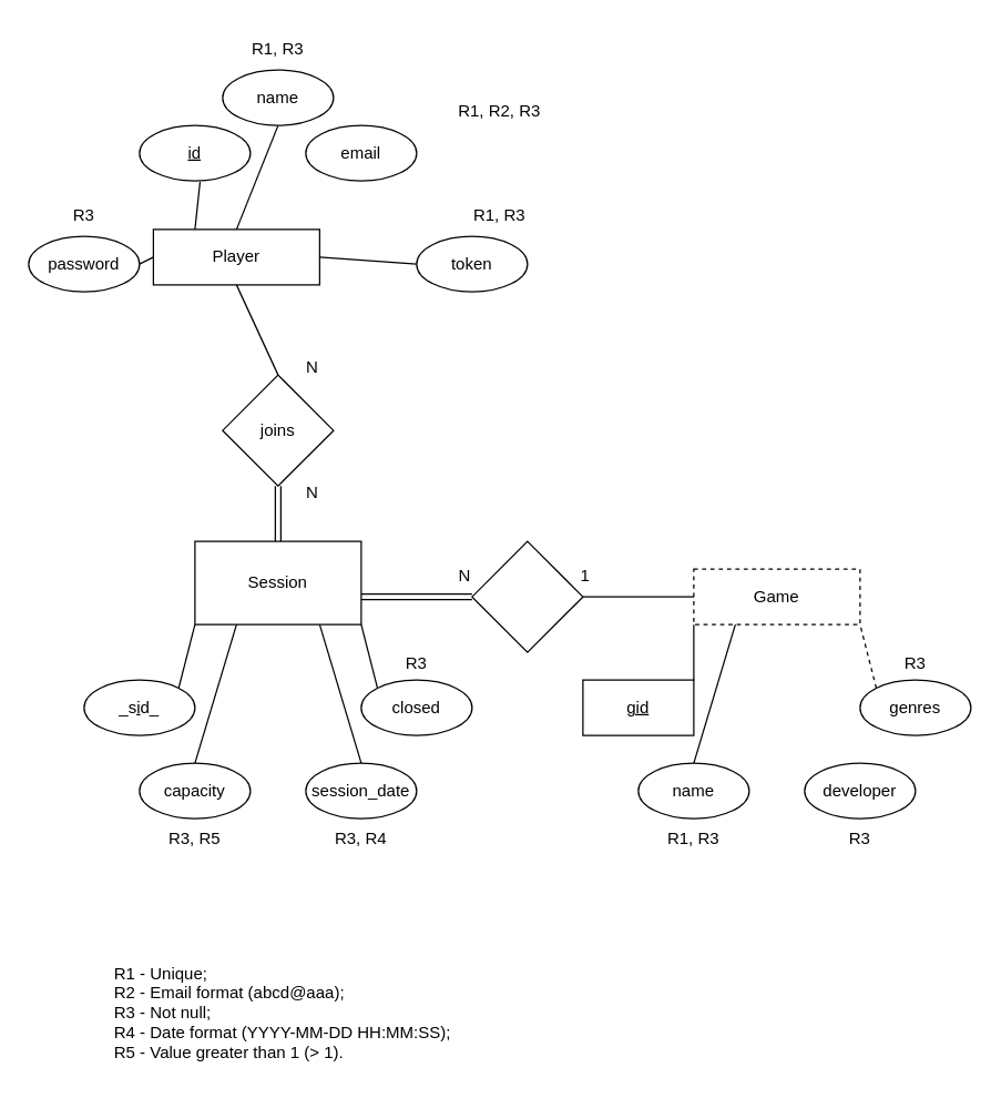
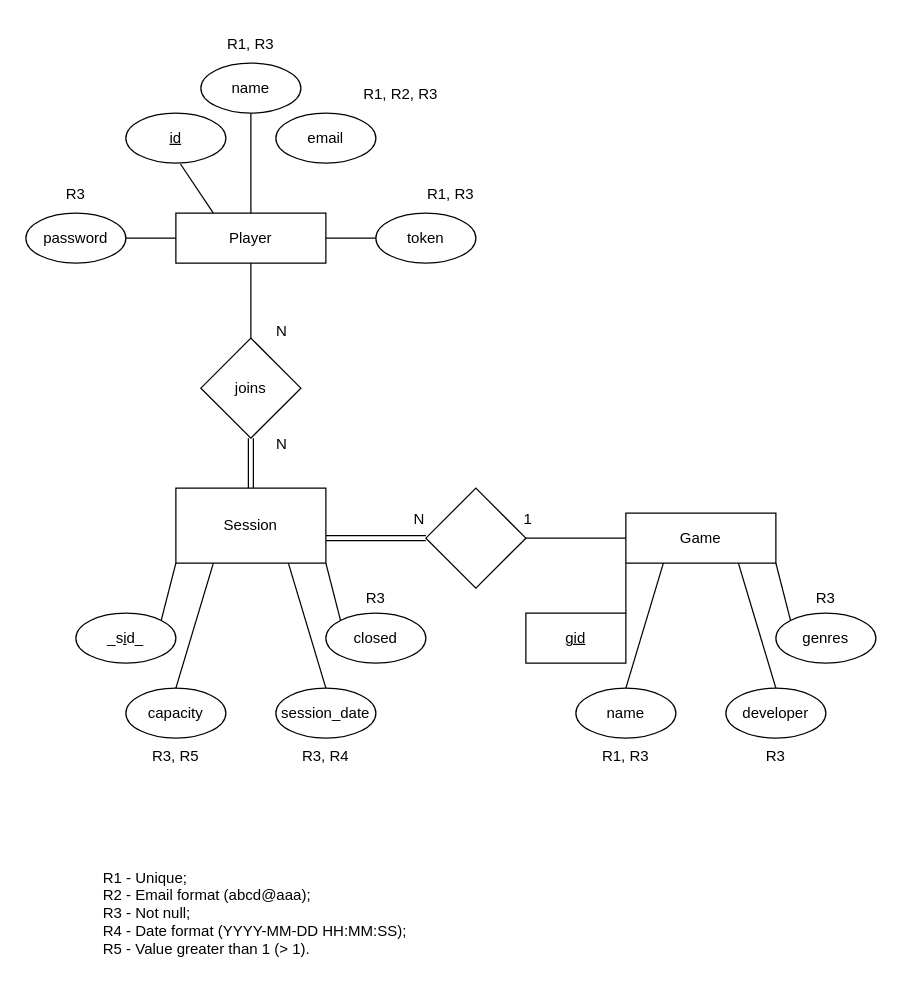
  <mxCell id="0" />
  <mxCell id="1" parent="0" />
- <mxCell id="2" value="Player" style="rounded=0;whiteSpace=wrap;html=1;" parent="1" vertex="1"><mxGeometry x="110" y="165" width="120" height="40" as="geometry" /></mxCell>
+ <mxCell id="2" value="Player" style="rounded=0;whiteSpace=wrap;html=1;" parent="1" vertex="1"><mxGeometry x="140" y="170" width="120" height="40" as="geometry" /></mxCell>
  <mxCell id="3" value="name" style="ellipse;whiteSpace=wrap;html=1;fontStyle=0" parent="1" vertex="1"><mxGeometry x="160" y="50" width="80" height="40" as="geometry" /></mxCell>
  <mxCell id="4" value="" style="endArrow=none;html=1;rounded=0;exitX=0.5;exitY=1;exitDx=0;exitDy=0;entryX=0.5;entryY=0;entryDx=0;entryDy=0;" parent="1" source="3" target="2" edge="1"><mxGeometry width="50" height="50" relative="1" as="geometry"><mxPoint x="400" y="490" as="sourcePoint" /><mxPoint x="450" y="440" as="targetPoint" /></mxGeometry></mxCell>
  <mxCell id="5" value="email" style="ellipse;whiteSpace=wrap;html=1;fontStyle=0" parent="1" vertex="1"><mxGeometry x="220" y="90" width="80" height="40" as="geometry" /></mxCell>
  <mxCell id="6" value="id" style="ellipse;whiteSpace=wrap;html=1;fontStyle=4" parent="1" vertex="1"><mxGeometry x="100" y="90" width="80" height="40" as="geometry" /></mxCell>
  <mxCell id="7" value="token" style="ellipse;whiteSpace=wrap;html=1;fontStyle=0" parent="1" vertex="1"><mxGeometry x="300" y="170" width="80" height="40" as="geometry" /></mxCell>
  <mxCell id="8" value="" style="endArrow=none;html=1;rounded=0;exitX=0.546;exitY=1.017;exitDx=0;exitDy=0;entryX=0.25;entryY=0;entryDx=0;entryDy=0;exitPerimeter=0;" parent="1" source="6" target="2" edge="1"><mxGeometry width="50" height="50" relative="1" as="geometry"><mxPoint x="230" y="440" as="sourcePoint" /><mxPoint x="280" y="390" as="targetPoint" /></mxGeometry></mxCell>
  <mxCell id="9" value="" style="endArrow=none;html=1;rounded=0;entryX=0;entryY=0.5;entryDx=0;entryDy=0;exitX=1;exitY=0.5;exitDx=0;exitDy=0;" parent="1" source="2" target="7" edge="1"><mxGeometry width="50" height="50" relative="1" as="geometry"><mxPoint x="280" y="430" as="sourcePoint" /><mxPoint x="330" y="380" as="targetPoint" /></mxGeometry></mxCell>
- <mxCell id="10" value="Game" style="rounded=0;whiteSpace=wrap;html=1;dashed=1;" parent="1" vertex="1"><mxGeometry x="500" y="410" width="120" height="40" as="geometry" /></mxCell>
+ <mxCell id="10" value="Game" style="rounded=0;whiteSpace=wrap;html=1;" parent="1" vertex="1"><mxGeometry x="500" y="410" width="120" height="40" as="geometry" /></mxCell>
  <mxCell id="11" value="gid" style="whiteSpace=wrap;html=1;fontStyle=4;rounded=0;" parent="1" vertex="1"><mxGeometry x="420" y="490" width="80" height="40" as="geometry" /></mxCell>
  <mxCell id="12" value="name" style="ellipse;whiteSpace=wrap;html=1;fontStyle=0" parent="1" vertex="1"><mxGeometry x="460" y="550" width="80" height="40" as="geometry" /></mxCell>
  <mxCell id="13" value="developer" style="ellipse;whiteSpace=wrap;html=1;fontStyle=0" parent="1" vertex="1"><mxGeometry x="580" y="550" width="80" height="40" as="geometry" /></mxCell>
  <mxCell id="14" value="genres" style="ellipse;whiteSpace=wrap;html=1;fontStyle=0" parent="1" vertex="1"><mxGeometry x="620" y="490" width="80" height="40" as="geometry" /></mxCell>
  <mxCell id="15" value="" style="endArrow=none;html=1;rounded=0;entryX=0;entryY=1;entryDx=0;entryDy=0;exitX=1;exitY=0;exitDx=0;exitDy=0;" parent="1" source="11" target="10" edge="1"><mxGeometry width="50" height="50" relative="1" as="geometry"><mxPoint x="300" y="590" as="sourcePoint" /><mxPoint x="350" y="540" as="targetPoint" /></mxGeometry></mxCell>
  <mxCell id="16" value="" style="endArrow=none;html=1;rounded=0;exitX=0.5;exitY=0;exitDx=0;exitDy=0;entryX=0.25;entryY=1;entryDx=0;entryDy=0;" parent="1" source="12" target="10" edge="1"><mxGeometry width="50" height="50" relative="1" as="geometry"><mxPoint x="580" y="550" as="sourcePoint" /><mxPoint x="520" y="460" as="targetPoint" /></mxGeometry></mxCell>
- <mxCell id="18" value="" style="endArrow=none;html=1;rounded=0;entryX=1;entryY=1;entryDx=0;entryDy=0;exitX=0;exitY=0;exitDx=0;exitDy=0;dashed=1;" parent="1" source="14" target="10" edge="1"><mxGeometry width="50" height="50" relative="1" as="geometry"><mxPoint x="490" y="670" as="sourcePoint" /><mxPoint x="540" y="620" as="targetPoint" /></mxGeometry></mxCell>
+ <mxCell id="17" value="" style="endArrow=none;html=1;rounded=0;entryX=0.75;entryY=1;entryDx=0;entryDy=0;exitX=0.5;exitY=0;exitDx=0;exitDy=0;" parent="1" source="13" target="10" edge="1"><mxGeometry width="50" height="50" relative="1" as="geometry"><mxPoint x="490" y="640" as="sourcePoint" /><mxPoint x="540" y="590" as="targetPoint" /></mxGeometry></mxCell>
+ <mxCell id="18" value="" style="endArrow=none;html=1;rounded=0;entryX=1;entryY=1;entryDx=0;entryDy=0;exitX=0;exitY=0;exitDx=0;exitDy=0;" parent="1" source="14" target="10" edge="1"><mxGeometry width="50" height="50" relative="1" as="geometry"><mxPoint x="490" y="670" as="sourcePoint" /><mxPoint x="540" y="620" as="targetPoint" /></mxGeometry></mxCell>
  <mxCell id="19" value="capacity" style="ellipse;whiteSpace=wrap;html=1;fontStyle=0" parent="1" vertex="1"><mxGeometry x="100" y="550" width="80" height="40" as="geometry" /></mxCell>
  <mxCell id="20" value="session_date" style="ellipse;whiteSpace=wrap;html=1;fontStyle=0" parent="1" vertex="1"><mxGeometry x="220" y="550" width="80" height="40" as="geometry" /></mxCell>
  <mxCell id="21" value="" style="endArrow=none;html=1;rounded=0;entryX=0.25;entryY=1;entryDx=0;entryDy=0;exitX=0.5;exitY=0;exitDx=0;exitDy=0;" parent="1" source="19" edge="1"><mxGeometry width="50" height="50" relative="1" as="geometry"><mxPoint x="217" y="567.5" as="sourcePoint" /><mxPoint x="170" y="450" as="targetPoint" /></mxGeometry></mxCell>
  <mxCell id="22" value="" style="endArrow=none;html=1;rounded=0;entryX=0.75;entryY=1;entryDx=0;entryDy=0;exitX=0.5;exitY=0;exitDx=0;exitDy=0;" parent="1" source="20" edge="1"><mxGeometry width="50" height="50" relative="1" as="geometry"><mxPoint x="217" y="557.5" as="sourcePoint" /><mxPoint x="230" y="450" as="targetPoint" /></mxGeometry></mxCell>
  <mxCell id="23" value="" style="endArrow=none;html=1;rounded=0;entryX=0;entryY=0.5;entryDx=0;entryDy=0;exitX=1;exitY=0.5;exitDx=0;exitDy=0;" parent="1" source="34" target="10" edge="1"><mxGeometry width="50" height="50" relative="1" as="geometry"><mxPoint x="410" y="450" as="sourcePoint" /><mxPoint x="480" y="440" as="targetPoint" /></mxGeometry></mxCell>
  <mxCell id="24" value="" style="endArrow=none;html=1;rounded=0;entryX=0.5;entryY=1;entryDx=0;entryDy=0;exitX=0.5;exitY=0;exitDx=0;exitDy=0;" parent="1" source="33" target="2" edge="1"><mxGeometry width="50" height="50" relative="1" as="geometry"><mxPoint x="190" y="275" as="sourcePoint" /><mxPoint x="220" y="175" as="targetPoint" /></mxGeometry></mxCell>
  <mxCell id="25" value="N" style="text;html=1;align=center;verticalAlign=middle;whiteSpace=wrap;rounded=0;" parent="1" vertex="1"><mxGeometry x="210" y="340" width="30" height="30" as="geometry" /></mxCell>
  <mxCell id="26" value="N" style="text;html=1;align=center;verticalAlign=middle;whiteSpace=wrap;rounded=0;" parent="1" vertex="1"><mxGeometry x="210" y="250" width="30" height="30" as="geometry" /></mxCell>
  <mxCell id="27" value="N" style="text;html=1;align=center;verticalAlign=middle;whiteSpace=wrap;rounded=0;" parent="1" vertex="1"><mxGeometry x="320" y="400" width="30" height="30" as="geometry" /></mxCell>
  <mxCell id="28" value="1" style="text;html=1;align=center;verticalAlign=middle;whiteSpace=wrap;rounded=0;" parent="1" vertex="1"><mxGeometry x="407" y="400" width="30" height="30" as="geometry" /></mxCell>
  <mxCell id="29" value="password" style="ellipse;whiteSpace=wrap;html=1;fontStyle=0" parent="1" vertex="1"><mxGeometry x="20" y="170" width="80" height="40" as="geometry" /></mxCell>
  <mxCell id="30" value="" style="endArrow=none;html=1;rounded=0;entryX=0;entryY=0.5;entryDx=0;entryDy=0;exitX=1;exitY=0.5;exitDx=0;exitDy=0;" parent="1" source="29" target="2" edge="1"><mxGeometry width="50" height="50" relative="1" as="geometry"><mxPoint x="80" y="360" as="sourcePoint" /><mxPoint x="130" y="310" as="targetPoint" /></mxGeometry></mxCell>
  <mxCell id="31" value="closed" style="ellipse;whiteSpace=wrap;html=1;fontStyle=0" parent="1" vertex="1"><mxGeometry x="260" y="490" width="80" height="40" as="geometry" /></mxCell>
  <mxCell id="32" value="" style="shape=link;html=1;rounded=0;entryX=0.5;entryY=1;entryDx=0;entryDy=0;exitX=0.5;exitY=0;exitDx=0;exitDy=0;" parent="1" target="33" edge="1"><mxGeometry width="100" relative="1" as="geometry"><mxPoint x="200" y="410" as="sourcePoint" /><mxPoint x="190" y="335" as="targetPoint" /></mxGeometry></mxCell>
  <mxCell id="33" value="joins" style="rhombus;whiteSpace=wrap;html=1;" parent="1" vertex="1"><mxGeometry x="160" y="270" width="80" height="80" as="geometry" /></mxCell>
  <mxCell id="34" value="" style="rhombus;whiteSpace=wrap;html=1;" parent="1" vertex="1"><mxGeometry x="340" y="390" width="80" height="80" as="geometry" /></mxCell>
  <mxCell id="35" value="" style="shape=link;html=1;rounded=0;entryX=0;entryY=0.5;entryDx=0;entryDy=0;exitX=1;exitY=0.5;exitDx=0;exitDy=0;" parent="1" target="34" edge="1"><mxGeometry width="100" relative="1" as="geometry"><mxPoint x="260" y="430" as="sourcePoint" /><mxPoint x="347" y="447.5" as="targetPoint" /></mxGeometry></mxCell>
  <mxCell id="36" value="" style="endArrow=none;html=1;rounded=0;entryX=0;entryY=1;entryDx=0;entryDy=0;exitX=1;exitY=0;exitDx=0;exitDy=0;" parent="1" source="38" edge="1"><mxGeometry width="50" height="50" relative="1" as="geometry"><mxPoint x="90" y="440" as="sourcePoint" /><mxPoint x="140" y="450" as="targetPoint" /></mxGeometry></mxCell>
  <mxCell id="37" value="" style="endArrow=none;html=1;rounded=0;entryX=1;entryY=1;entryDx=0;entryDy=0;exitX=0;exitY=0;exitDx=0;exitDy=0;" parent="1" source="31" edge="1"><mxGeometry width="50" height="50" relative="1" as="geometry"><mxPoint x="105.533" y="541.988" as="sourcePoint" /><mxPoint x="260" y="450" as="targetPoint" /></mxGeometry></mxCell>
  <mxCell id="38" value="_s&lt;u&gt;i&lt;/u&gt;d_" style="ellipse;whiteSpace=wrap;html=1;fontStyle=0" parent="1" vertex="1"><mxGeometry x="60" y="490" width="80" height="40" as="geometry" /></mxCell>
  <mxCell id="39" value="R1 - Unique;&lt;br&gt;R2 - Email format (abcd@aaa);&lt;br&gt;R3 - Not null;&lt;br&gt;R4 - Date format (YYYY-MM-DD HH:MM:SS);&lt;br&gt;R5 - Value greater than 1 (&amp;gt; 1)." style="text;html=1;strokeColor=none;fillColor=none;align=left;verticalAlign=middle;whiteSpace=wrap;rounded=0;" parent="1" vertex="1"><mxGeometry x="80" y="690" width="280" height="80" as="geometry" /></mxCell>
  <mxCell id="40" value="R1, R3" style="text;html=1;align=center;verticalAlign=middle;whiteSpace=wrap;rounded=0;" parent="1" vertex="1"><mxGeometry x="160" y="20" width="80" height="30" as="geometry" /></mxCell>
- <mxCell id="41" value="R1, R2, R3" style="text;html=1;align=center;verticalAlign=middle;whiteSpace=wrap;rounded=0;" parent="1" vertex="1"><mxGeometry x="320" y="65" width="80" height="30" as="geometry" /></mxCell>
+ <mxCell id="41" value="R1, R2, R3" style="text;html=1;align=center;verticalAlign=middle;whiteSpace=wrap;rounded=0;" parent="1" vertex="1"><mxGeometry x="280" y="60" width="80" height="30" as="geometry" /></mxCell>
  <mxCell id="42" value="R1, R3" style="text;html=1;align=center;verticalAlign=middle;whiteSpace=wrap;rounded=0;" parent="1" vertex="1"><mxGeometry x="320" y="140" width="80" height="30" as="geometry" /></mxCell>
  <mxCell id="43" value="R3" style="text;html=1;align=center;verticalAlign=middle;whiteSpace=wrap;rounded=0;" parent="1" vertex="1"><mxGeometry x="40" y="140" width="40" height="30" as="geometry" /></mxCell>
  <mxCell id="44" value="R1, R3" style="text;html=1;align=center;verticalAlign=middle;whiteSpace=wrap;rounded=0;" parent="1" vertex="1"><mxGeometry x="460" y="590" width="80" height="30" as="geometry" /></mxCell>
  <mxCell id="45" value="R3" style="text;html=1;align=center;verticalAlign=middle;whiteSpace=wrap;rounded=0;" parent="1" vertex="1"><mxGeometry x="600" y="590" width="40" height="30" as="geometry" /></mxCell>
  <mxCell id="46" value="R3" style="text;html=1;align=center;verticalAlign=middle;whiteSpace=wrap;rounded=0;" parent="1" vertex="1"><mxGeometry x="640" y="462.5" width="40" height="30" as="geometry" /></mxCell>
  <mxCell id="47" value="R3, R4" style="text;html=1;align=center;verticalAlign=middle;whiteSpace=wrap;rounded=0;" parent="1" vertex="1"><mxGeometry x="220" y="590" width="80" height="30" as="geometry" /></mxCell>
  <mxCell id="48" value="R3" style="text;html=1;align=center;verticalAlign=middle;whiteSpace=wrap;rounded=0;" parent="1" vertex="1"><mxGeometry x="280" y="462.5" width="40" height="30" as="geometry" /></mxCell>
  <mxCell id="49" value="R3, R5" style="text;html=1;align=center;verticalAlign=middle;whiteSpace=wrap;rounded=0;" parent="1" vertex="1"><mxGeometry x="100" y="590" width="80" height="30" as="geometry" /></mxCell>
  <mxCell id="50" value="Session" style="rounded=0;whiteSpace=wrap;html=1;" vertex="1" parent="1"><mxGeometry x="140" y="390" width="120" height="60" as="geometry" /></mxCell>
